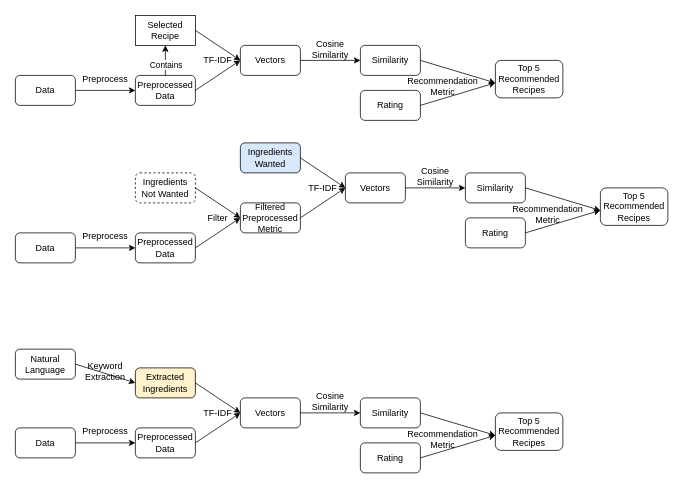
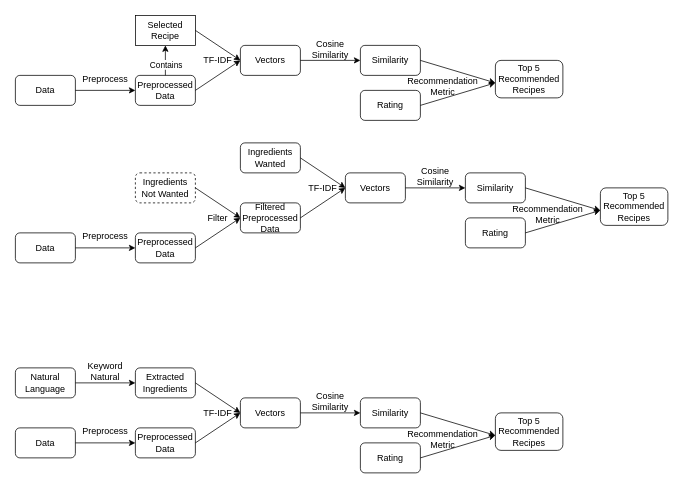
  <mxCell id="0" />
  <mxCell id="1" parent="0" />
  <mxCell id="2" value="Data" style="rounded=1;whiteSpace=wrap;html=1;" vertex="1" parent="1"><mxGeometry x="20" y="100" width="80" height="40" as="geometry" /></mxCell>
  <mxCell id="3" value="Preprocessed Data" style="rounded=1;whiteSpace=wrap;html=1;" vertex="1" parent="1"><mxGeometry x="180" y="100" width="80" height="40" as="geometry" /></mxCell>
  <mxCell id="4" value="" style="endArrow=classic;html=1;rounded=0;exitX=1;exitY=0.5;exitDx=0;exitDy=0;entryX=0;entryY=0.5;entryDx=0;entryDy=0;" edge="1" parent="1" source="2" target="3"><mxGeometry width="50" height="50" relative="1" as="geometry"><mxPoint x="370" y="140" as="sourcePoint" /><mxPoint x="420" y="90" as="targetPoint" /></mxGeometry></mxCell>
  <mxCell id="5" value="Preprocess" style="text;html=1;align=center;verticalAlign=middle;whiteSpace=wrap;rounded=0;" vertex="1" parent="1"><mxGeometry x="110" y="90" width="60" height="30" as="geometry" /></mxCell>
  <mxCell id="6" value="Selected Recipe" style="whiteSpace=wrap;html=1;rounded=0;" vertex="1" parent="1"><mxGeometry x="180" y="20" width="80" height="40" as="geometry" /></mxCell>
  <mxCell id="7" value="" style="endArrow=classic;html=1;rounded=0;exitX=0.5;exitY=0;exitDx=0;exitDy=0;entryX=0.5;entryY=1;entryDx=0;entryDy=0;" edge="1" parent="1" source="3" target="6"><mxGeometry width="50" height="50" relative="1" as="geometry"><mxPoint x="110" y="130" as="sourcePoint" /><mxPoint x="190" y="130" as="targetPoint" /></mxGeometry></mxCell>
  <mxCell id="8" value="Contains" style="edgeLabel;html=1;align=center;verticalAlign=middle;resizable=0;points=[];" vertex="1" connectable="0" parent="7"><mxGeometry x="-0.248" y="1" relative="1" as="geometry"><mxPoint x="1" as="offset" /></mxGeometry></mxCell>
  <mxCell id="9" value="" style="endArrow=classic;html=1;rounded=0;exitX=1;exitY=0.5;exitDx=0;exitDy=0;" edge="1" parent="1" source="6"><mxGeometry width="50" height="50" relative="1" as="geometry"><mxPoint x="390" y="160" as="sourcePoint" /><mxPoint x="320" y="80" as="targetPoint" /></mxGeometry></mxCell>
  <mxCell id="10" value="" style="endArrow=classic;html=1;rounded=0;exitX=1;exitY=0.5;exitDx=0;exitDy=0;" edge="1" parent="1" source="3"><mxGeometry width="50" height="50" relative="1" as="geometry"><mxPoint x="270" y="50" as="sourcePoint" /><mxPoint x="320" y="80" as="targetPoint" /></mxGeometry></mxCell>
  <mxCell id="11" value="TF-IDF" style="text;html=1;align=center;verticalAlign=middle;whiteSpace=wrap;rounded=0;" vertex="1" parent="1"><mxGeometry x="260" y="65" width="60" height="30" as="geometry" /></mxCell>
  <mxCell id="12" value="Vectors" style="rounded=1;whiteSpace=wrap;html=1;" vertex="1" parent="1"><mxGeometry x="320" y="60" width="80" height="40" as="geometry" /></mxCell>
  <mxCell id="13" value="Similarity" style="rounded=1;whiteSpace=wrap;html=1;" vertex="1" parent="1"><mxGeometry x="480" y="60" width="80" height="40" as="geometry" /></mxCell>
  <mxCell id="14" value="" style="endArrow=classic;html=1;rounded=0;exitX=1;exitY=0.5;exitDx=0;exitDy=0;entryX=0;entryY=0.5;entryDx=0;entryDy=0;" edge="1" parent="1" source="12" target="13"><mxGeometry width="50" height="50" relative="1" as="geometry"><mxPoint x="340" y="160" as="sourcePoint" /><mxPoint x="390" y="110" as="targetPoint" /></mxGeometry></mxCell>
  <mxCell id="15" value="Cosine Similarity" style="text;html=1;align=center;verticalAlign=middle;whiteSpace=wrap;rounded=0;" vertex="1" parent="1"><mxGeometry x="410" y="50" width="60" height="30" as="geometry" /></mxCell>
  <mxCell id="16" value="Rating" style="rounded=1;whiteSpace=wrap;html=1;" vertex="1" parent="1"><mxGeometry x="480" y="120" width="80" height="40" as="geometry" /></mxCell>
  <mxCell id="17" value="" style="endArrow=classic;html=1;rounded=0;exitX=1;exitY=0.5;exitDx=0;exitDy=0;" edge="1" parent="1"><mxGeometry width="50" height="50" relative="1" as="geometry"><mxPoint x="560" y="80" as="sourcePoint" /><mxPoint x="660" y="110" as="targetPoint" /></mxGeometry></mxCell>
  <mxCell id="18" value="" style="endArrow=classic;html=1;rounded=0;exitX=1;exitY=0.5;exitDx=0;exitDy=0;" edge="1" parent="1"><mxGeometry width="50" height="50" relative="1" as="geometry"><mxPoint x="560" y="140" as="sourcePoint" /><mxPoint x="660" y="110" as="targetPoint" /></mxGeometry></mxCell>
  <mxCell id="19" value="Recommendation Metric" style="text;html=1;align=center;verticalAlign=middle;whiteSpace=wrap;rounded=0;" vertex="1" parent="1"><mxGeometry x="560" y="100" width="60" height="30" as="geometry" /></mxCell>
  <mxCell id="20" value="Top 5 Recommended Recipes" style="rounded=1;whiteSpace=wrap;html=1;" vertex="1" parent="1"><mxGeometry x="660" y="80" width="90" height="50" as="geometry" /></mxCell>
  <mxCell id="21" value="Data" style="rounded=1;whiteSpace=wrap;html=1;" vertex="1" parent="1"><mxGeometry x="20" y="570" width="80" height="40" as="geometry" /></mxCell>
  <mxCell id="22" value="Preprocessed Data" style="rounded=1;whiteSpace=wrap;html=1;" vertex="1" parent="1"><mxGeometry x="180" y="570" width="80" height="40" as="geometry" /></mxCell>
  <mxCell id="23" value="" style="endArrow=classic;html=1;rounded=0;exitX=1;exitY=0.5;exitDx=0;exitDy=0;entryX=0;entryY=0.5;entryDx=0;entryDy=0;" edge="1" parent="1" source="21" target="22"><mxGeometry width="50" height="50" relative="1" as="geometry"><mxPoint x="370" y="610" as="sourcePoint" /><mxPoint x="420" y="560" as="targetPoint" /></mxGeometry></mxCell>
  <mxCell id="24" value="Preprocess" style="text;html=1;align=center;verticalAlign=middle;whiteSpace=wrap;rounded=0;" vertex="1" parent="1"><mxGeometry x="110" y="560" width="60" height="30" as="geometry" /></mxCell>
- <mxCell id="25" value="Natural&lt;div&gt;Language&lt;/div&gt;" style="rounded=1;whiteSpace=wrap;html=1;" vertex="1" parent="1"><mxGeometry x="20" y="465" width="80" height="40" as="geometry" /></mxCell>
+ <mxCell id="25" value="Natural&lt;div&gt;Language&lt;/div&gt;" style="rounded=1;whiteSpace=wrap;html=1;" vertex="1" parent="1"><mxGeometry x="20" y="490" width="80" height="40" as="geometry" /></mxCell>
  <mxCell id="26" value="" style="endArrow=classic;html=1;rounded=0;exitX=1;exitY=0.5;exitDx=0;exitDy=0;" edge="1" parent="1" source="22"><mxGeometry width="50" height="50" relative="1" as="geometry"><mxPoint x="270" y="520" as="sourcePoint" /><mxPoint x="320" y="550" as="targetPoint" /></mxGeometry></mxCell>
  <mxCell id="27" value="TF-IDF" style="text;html=1;align=center;verticalAlign=middle;whiteSpace=wrap;rounded=0;" vertex="1" parent="1"><mxGeometry x="260" y="535" width="60" height="30" as="geometry" /></mxCell>
  <mxCell id="28" value="Vectors" style="rounded=1;whiteSpace=wrap;html=1;" vertex="1" parent="1"><mxGeometry x="320" y="530" width="80" height="40" as="geometry" /></mxCell>
  <mxCell id="29" value="Similarity" style="rounded=1;whiteSpace=wrap;html=1;" vertex="1" parent="1"><mxGeometry x="480" y="530" width="80" height="40" as="geometry" /></mxCell>
  <mxCell id="30" value="" style="endArrow=classic;html=1;rounded=0;exitX=1;exitY=0.5;exitDx=0;exitDy=0;entryX=0;entryY=0.5;entryDx=0;entryDy=0;" edge="1" parent="1" source="28" target="29"><mxGeometry width="50" height="50" relative="1" as="geometry"><mxPoint x="340" y="630" as="sourcePoint" /><mxPoint x="390" y="580" as="targetPoint" /></mxGeometry></mxCell>
  <mxCell id="31" value="Cosine Similarity" style="text;html=1;align=center;verticalAlign=middle;whiteSpace=wrap;rounded=0;" vertex="1" parent="1"><mxGeometry x="410" y="520" width="60" height="30" as="geometry" /></mxCell>
  <mxCell id="32" value="Rating" style="rounded=1;whiteSpace=wrap;html=1;" vertex="1" parent="1"><mxGeometry x="480" y="590" width="80" height="40" as="geometry" /></mxCell>
  <mxCell id="33" value="" style="endArrow=classic;html=1;rounded=0;exitX=1;exitY=0.5;exitDx=0;exitDy=0;" edge="1" parent="1"><mxGeometry width="50" height="50" relative="1" as="geometry"><mxPoint x="560" y="550" as="sourcePoint" /><mxPoint x="660" y="580" as="targetPoint" /></mxGeometry></mxCell>
  <mxCell id="34" value="" style="endArrow=classic;html=1;rounded=0;exitX=1;exitY=0.5;exitDx=0;exitDy=0;" edge="1" parent="1"><mxGeometry width="50" height="50" relative="1" as="geometry"><mxPoint x="560" y="610" as="sourcePoint" /><mxPoint x="660" y="580" as="targetPoint" /></mxGeometry></mxCell>
  <mxCell id="35" value="Recommendation Metric" style="text;html=1;align=center;verticalAlign=middle;whiteSpace=wrap;rounded=0;" vertex="1" parent="1"><mxGeometry x="560" y="570" width="60" height="30" as="geometry" /></mxCell>
  <mxCell id="36" value="Top 5 Recommended Recipes" style="rounded=1;whiteSpace=wrap;html=1;" vertex="1" parent="1"><mxGeometry x="660" y="550" width="90" height="50" as="geometry" /></mxCell>
- <mxCell id="37" value="Keyword&lt;div&gt;Extraction&lt;/div&gt;" style="text;html=1;align=center;verticalAlign=middle;whiteSpace=wrap;rounded=0;" vertex="1" parent="1"><mxGeometry x="110" y="480" width="60" height="30" as="geometry" /></mxCell>
+ <mxCell id="37" value="Keyword&lt;div&gt;Natural&lt;/div&gt;" style="text;html=1;align=center;verticalAlign=middle;whiteSpace=wrap;rounded=0;" vertex="1" parent="1"><mxGeometry x="110" y="480" width="60" height="30" as="geometry" /></mxCell>
  <mxCell id="38" value="" style="endArrow=classic;html=1;rounded=0;exitX=1;exitY=0.5;exitDx=0;exitDy=0;" edge="1" parent="1" source="25"><mxGeometry width="50" height="50" relative="1" as="geometry"><mxPoint x="390" y="500" as="sourcePoint" /><mxPoint x="180" y="510" as="targetPoint" /></mxGeometry></mxCell>
- <mxCell id="39" value="Extracted&lt;div&gt;Ingredients&lt;/div&gt;" style="rounded=1;whiteSpace=wrap;html=1;fillColor=#fff2cc;" vertex="1" parent="1"><mxGeometry x="180" y="490" width="80" height="40" as="geometry" /></mxCell>
+ <mxCell id="39" value="Extracted&lt;div&gt;Ingredients&lt;/div&gt;" style="rounded=1;whiteSpace=wrap;html=1;" vertex="1" parent="1"><mxGeometry x="180" y="490" width="80" height="40" as="geometry" /></mxCell>
  <mxCell id="40" value="" style="endArrow=classic;html=1;rounded=0;exitX=1;exitY=0.5;exitDx=0;exitDy=0;entryX=0;entryY=0.5;entryDx=0;entryDy=0;" edge="1" parent="1" source="39" target="28"><mxGeometry width="50" height="50" relative="1" as="geometry"><mxPoint x="270" y="260" as="sourcePoint" /><mxPoint x="330" y="300" as="targetPoint" /></mxGeometry></mxCell>
  <mxCell id="41" value="Data" style="rounded=1;whiteSpace=wrap;html=1;" vertex="1" parent="1"><mxGeometry x="20" y="310" width="80" height="40" as="geometry" /></mxCell>
  <mxCell id="42" value="Preprocessed Data" style="rounded=1;whiteSpace=wrap;html=1;" vertex="1" parent="1"><mxGeometry x="180" y="310" width="80" height="40" as="geometry" /></mxCell>
  <mxCell id="43" value="" style="endArrow=classic;html=1;rounded=0;exitX=1;exitY=0.5;exitDx=0;exitDy=0;entryX=0;entryY=0.5;entryDx=0;entryDy=0;" edge="1" parent="1" source="41" target="42"><mxGeometry width="50" height="50" relative="1" as="geometry"><mxPoint x="370" y="350" as="sourcePoint" /><mxPoint x="420" y="300" as="targetPoint" /></mxGeometry></mxCell>
  <mxCell id="44" value="Preprocess" style="text;html=1;align=center;verticalAlign=middle;whiteSpace=wrap;rounded=0;" vertex="1" parent="1"><mxGeometry x="110" y="300" width="60" height="30" as="geometry" /></mxCell>
  <mxCell id="45" value="TF-IDF" style="text;html=1;align=center;verticalAlign=middle;whiteSpace=wrap;rounded=0;" vertex="1" parent="1"><mxGeometry x="400" y="235" width="60" height="30" as="geometry" /></mxCell>
  <mxCell id="46" value="Vectors" style="rounded=1;whiteSpace=wrap;html=1;" vertex="1" parent="1"><mxGeometry x="460" y="230" width="80" height="40" as="geometry" /></mxCell>
  <mxCell id="47" value="Similarity" style="rounded=1;whiteSpace=wrap;html=1;" vertex="1" parent="1"><mxGeometry x="620" y="230" width="80" height="40" as="geometry" /></mxCell>
  <mxCell id="48" value="" style="endArrow=classic;html=1;rounded=0;exitX=1;exitY=0.5;exitDx=0;exitDy=0;entryX=0;entryY=0.5;entryDx=0;entryDy=0;" edge="1" parent="1" source="46" target="47"><mxGeometry width="50" height="50" relative="1" as="geometry"><mxPoint x="480" y="330" as="sourcePoint" /><mxPoint x="530" y="280" as="targetPoint" /></mxGeometry></mxCell>
  <mxCell id="49" value="Cosine Similarity" style="text;html=1;align=center;verticalAlign=middle;whiteSpace=wrap;rounded=0;" vertex="1" parent="1"><mxGeometry x="550" y="220" width="60" height="30" as="geometry" /></mxCell>
  <mxCell id="50" value="Rating" style="rounded=1;whiteSpace=wrap;html=1;" vertex="1" parent="1"><mxGeometry x="620" y="290" width="80" height="40" as="geometry" /></mxCell>
  <mxCell id="51" value="" style="endArrow=classic;html=1;rounded=0;exitX=1;exitY=0.5;exitDx=0;exitDy=0;" edge="1" parent="1"><mxGeometry width="50" height="50" relative="1" as="geometry"><mxPoint x="700" y="250" as="sourcePoint" /><mxPoint x="800" y="280" as="targetPoint" /></mxGeometry></mxCell>
  <mxCell id="52" value="" style="endArrow=classic;html=1;rounded=0;exitX=1;exitY=0.5;exitDx=0;exitDy=0;" edge="1" parent="1"><mxGeometry width="50" height="50" relative="1" as="geometry"><mxPoint x="700" y="310" as="sourcePoint" /><mxPoint x="800" y="280" as="targetPoint" /></mxGeometry></mxCell>
  <mxCell id="53" value="Recommendation Metric" style="text;html=1;align=center;verticalAlign=middle;whiteSpace=wrap;rounded=0;" vertex="1" parent="1"><mxGeometry x="700" y="270" width="60" height="30" as="geometry" /></mxCell>
  <mxCell id="54" value="Top 5 Recommended Recipes" style="rounded=1;whiteSpace=wrap;html=1;" vertex="1" parent="1"><mxGeometry x="800" y="250" width="90" height="50" as="geometry" /></mxCell>
  <mxCell id="55" value="Ingredients Not Wanted" style="rounded=1;whiteSpace=wrap;html=1;dashed=1;" vertex="1" parent="1"><mxGeometry x="180" y="230" width="80" height="40" as="geometry" /></mxCell>
  <mxCell id="56" value="" style="endArrow=classic;html=1;rounded=0;exitX=1;exitY=0.5;exitDx=0;exitDy=0;" edge="1" parent="1" source="55"><mxGeometry width="50" height="50" relative="1" as="geometry"><mxPoint x="380" y="250" as="sourcePoint" /><mxPoint x="320" y="290" as="targetPoint" /></mxGeometry></mxCell>
  <mxCell id="57" value="" style="endArrow=classic;html=1;rounded=0;exitX=1;exitY=0.5;exitDx=0;exitDy=0;" edge="1" parent="1" source="42"><mxGeometry width="50" height="50" relative="1" as="geometry"><mxPoint x="270" y="260" as="sourcePoint" /><mxPoint x="320" y="290" as="targetPoint" /></mxGeometry></mxCell>
  <mxCell id="58" value="Filter" style="text;html=1;align=center;verticalAlign=middle;whiteSpace=wrap;rounded=0;" vertex="1" parent="1"><mxGeometry x="260" y="275" width="60" height="30" as="geometry" /></mxCell>
- <mxCell id="59" value="Filtered Preprocessed Metric" style="rounded=1;whiteSpace=wrap;html=1;" vertex="1" parent="1"><mxGeometry x="320" y="270" width="80" height="40" as="geometry" /></mxCell>
- <mxCell id="60" value="Ingredients Wanted" style="rounded=1;whiteSpace=wrap;html=1;fillColor=#dae8fc;" vertex="1" parent="1"><mxGeometry x="320" y="190" width="80" height="40" as="geometry" /></mxCell>
+ <mxCell id="59" value="Filtered Preprocessed Data" style="rounded=1;whiteSpace=wrap;html=1;" vertex="1" parent="1"><mxGeometry x="320" y="270" width="80" height="40" as="geometry" /></mxCell>
+ <mxCell id="60" value="Ingredients Wanted" style="rounded=1;whiteSpace=wrap;html=1;" vertex="1" parent="1"><mxGeometry x="320" y="190" width="80" height="40" as="geometry" /></mxCell>
  <mxCell id="61" value="" style="endArrow=classic;html=1;rounded=0;exitX=1;exitY=0.5;exitDx=0;exitDy=0;entryX=0;entryY=0.5;entryDx=0;entryDy=0;" edge="1" parent="1" source="60" target="46"><mxGeometry width="50" height="50" relative="1" as="geometry"><mxPoint x="270" y="50" as="sourcePoint" /><mxPoint x="456" y="246" as="targetPoint" /></mxGeometry></mxCell>
  <mxCell id="62" value="" style="endArrow=classic;html=1;rounded=0;exitX=1;exitY=0.5;exitDx=0;exitDy=0;entryX=0;entryY=0.5;entryDx=0;entryDy=0;" edge="1" parent="1" source="59" target="46"><mxGeometry width="50" height="50" relative="1" as="geometry"><mxPoint x="410" y="220" as="sourcePoint" /><mxPoint x="470" y="260" as="targetPoint" /></mxGeometry></mxCell>
